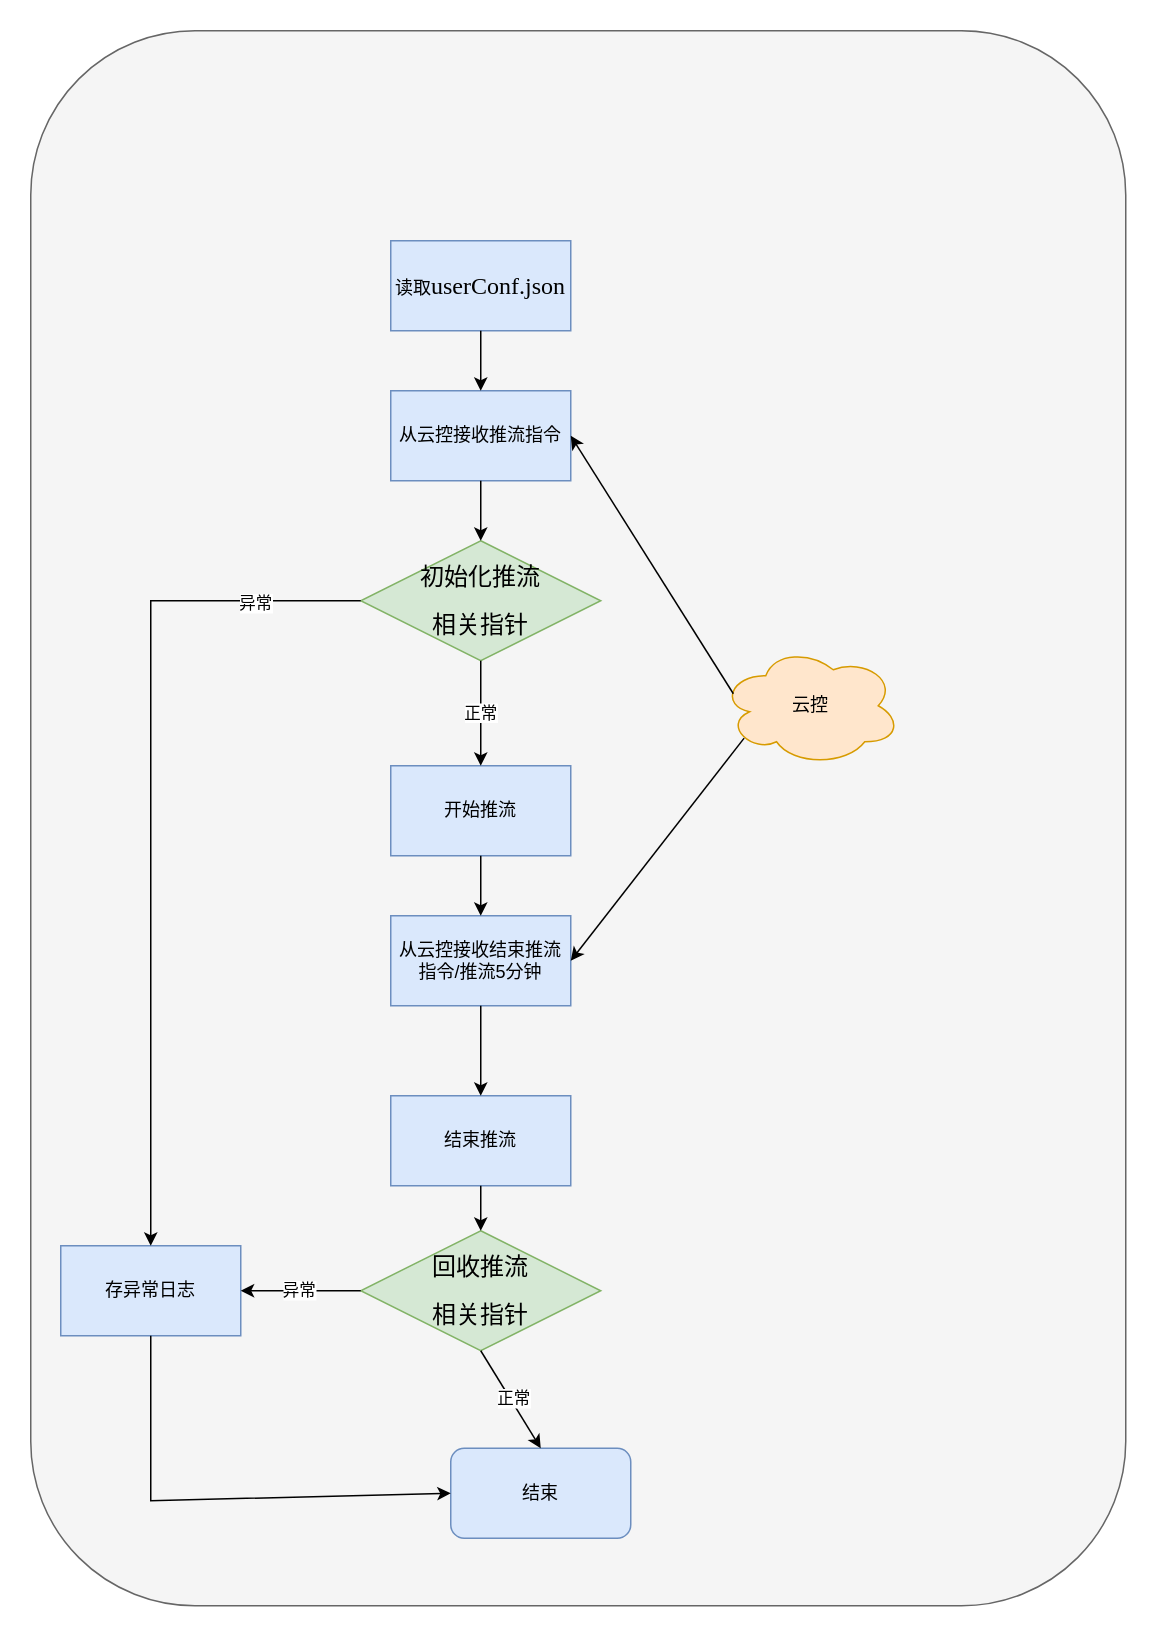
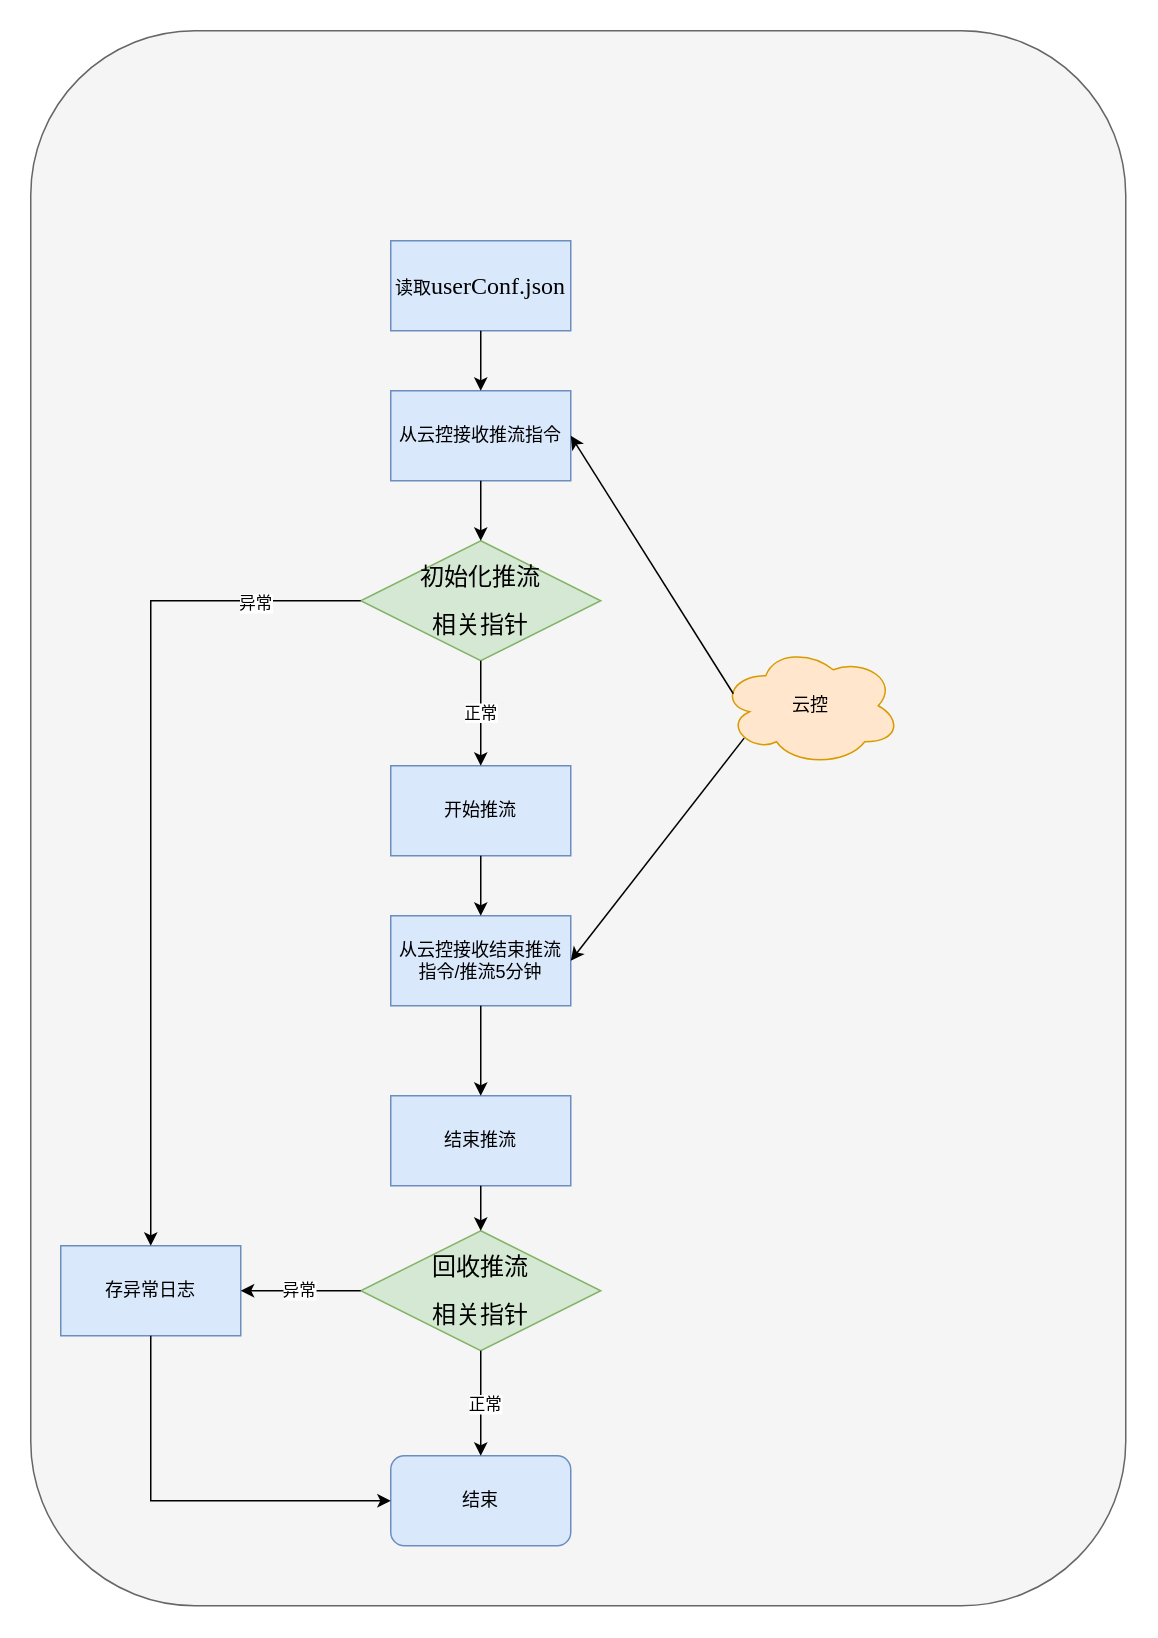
  <mxCell id="0" />
  <mxCell id="1" parent="0" />
  <mxCell id="2" value="" style="rounded=1;whiteSpace=wrap;html=1;fillColor=#f5f5f5;fontColor=#333333;strokeColor=#666666;" vertex="1" parent="1"><mxGeometry x="20" y="20" width="730" height="1050" as="geometry" /></mxCell>
  <mxCell id="3" value="读取&lt;span style=&quot;font-family: 等线; font-size: 12pt; background-color: initial;&quot;&gt;userConf.json&lt;/span&gt;" style="rounded=0;whiteSpace=wrap;html=1;fillColor=#dae8fc;strokeColor=#6c8ebf;" vertex="1" parent="1"><mxGeometry x="260" y="160" width="120" height="60" as="geometry" /></mxCell>
  <mxCell id="4" value="从云控接收推流指令" style="rounded=0;whiteSpace=wrap;html=1;fillColor=#dae8fc;strokeColor=#6c8ebf;" vertex="1" parent="1"><mxGeometry x="260" y="260" width="120" height="60" as="geometry" /></mxCell>
  <mxCell id="5" value="云控" style="ellipse;shape=cloud;whiteSpace=wrap;html=1;fillColor=#ffe6cc;strokeColor=#d79b00;" vertex="1" parent="1"><mxGeometry x="480" y="430" width="120" height="80" as="geometry" /></mxCell>
  <mxCell id="6" value="" style="endArrow=classic;html=1;rounded=0;entryX=1;entryY=0.5;entryDx=0;entryDy=0;exitX=0.07;exitY=0.4;exitDx=0;exitDy=0;exitPerimeter=0;" edge="1" parent="1" source="5" target="4"><mxGeometry width="50" height="50" relative="1" as="geometry"><mxPoint x="350" y="330" as="sourcePoint" /><mxPoint x="400" y="280" as="targetPoint" /></mxGeometry></mxCell>
  <mxCell id="7" value="&lt;p class=&quot;MsoNormal&quot;&gt;&lt;span style=&quot;mso-spacerun:'yes';font-family:仿宋;mso-ascii-font-family:等线;&lt;br/&gt;mso-hansi-font-family:等线;mso-bidi-font-family:'Times New Roman';font-size:12.0pt;&lt;br/&gt;mso-font-kerning:1.0pt;&quot;&gt;初始化推流&lt;/span&gt;&lt;/p&gt;&lt;p class=&quot;MsoNormal&quot;&gt;&lt;span style=&quot;mso-spacerun:'yes';font-family:仿宋;mso-ascii-font-family:等线;&lt;br/&gt;mso-hansi-font-family:等线;mso-bidi-font-family:'Times New Roman';font-size:12.0pt;&lt;br/&gt;mso-font-kerning:1.0pt;&quot;&gt;相&lt;/span&gt;&lt;span style=&quot;background-color: initial; font-family: 仿宋; font-size: 12pt;&quot;&gt;关&lt;/span&gt;&lt;span style=&quot;background-color: initial; font-family: 仿宋; font-size: 12pt;&quot;&gt;指针&lt;/span&gt;&lt;/p&gt;" style="rhombus;whiteSpace=wrap;html=1;fillColor=#d5e8d4;strokeColor=#82b366;" vertex="1" parent="1"><mxGeometry x="240" y="360" width="160" height="80" as="geometry" /></mxCell>
  <mxCell id="8" value="开始推流" style="rounded=0;whiteSpace=wrap;html=1;fillColor=#dae8fc;strokeColor=#6c8ebf;" vertex="1" parent="1"><mxGeometry x="260" y="510" width="120" height="60" as="geometry" /></mxCell>
  <mxCell id="9" value="存异常日志" style="rounded=0;whiteSpace=wrap;html=1;fillColor=#dae8fc;strokeColor=#6c8ebf;" vertex="1" parent="1"><mxGeometry x="40" y="830" width="120" height="60" as="geometry" /></mxCell>
  <mxCell id="10" value="从云控接收结束推流指令/推流5分钟" style="rounded=0;whiteSpace=wrap;html=1;fillColor=#dae8fc;strokeColor=#6c8ebf;" vertex="1" parent="1"><mxGeometry x="260" y="610" width="120" height="60" as="geometry" /></mxCell>
  <mxCell id="11" value="&lt;p class=&quot;MsoNormal&quot;&gt;&lt;span style=&quot;mso-spacerun:'yes';font-family:仿宋;mso-ascii-font-family:等线;&lt;br/&gt;mso-hansi-font-family:等线;mso-bidi-font-family:'Times New Roman';font-size:12.0pt;&lt;br/&gt;mso-font-kerning:1.0pt;&quot;&gt;回收推流&lt;/span&gt;&lt;/p&gt;&lt;p class=&quot;MsoNormal&quot;&gt;&lt;span style=&quot;mso-spacerun:'yes';font-family:仿宋;mso-ascii-font-family:等线;&lt;br/&gt;mso-hansi-font-family:等线;mso-bidi-font-family:'Times New Roman';font-size:12.0pt;&lt;br/&gt;mso-font-kerning:1.0pt;&quot;&gt;相&lt;/span&gt;&lt;span style=&quot;background-color: initial; font-family: 仿宋; font-size: 12pt;&quot;&gt;关&lt;/span&gt;&lt;span style=&quot;background-color: initial; font-family: 仿宋; font-size: 12pt;&quot;&gt;指针&lt;/span&gt;&lt;/p&gt;" style="rhombus;whiteSpace=wrap;html=1;fillColor=#d5e8d4;strokeColor=#82b366;" vertex="1" parent="1"><mxGeometry x="240" y="820" width="160" height="80" as="geometry" /></mxCell>
  <mxCell id="12" value="结束推流" style="rounded=0;whiteSpace=wrap;html=1;fillColor=#dae8fc;strokeColor=#6c8ebf;" vertex="1" parent="1"><mxGeometry x="260" y="730" width="120" height="60" as="geometry" /></mxCell>
- <mxCell id="13" value="结束" style="rounded=1;whiteSpace=wrap;html=1;fillColor=#dae8fc;strokeColor=#6c8ebf;" vertex="1" parent="1"><mxGeometry x="300" y="965" width="120" height="60" as="geometry" /></mxCell>
+ <mxCell id="13" value="结束" style="rounded=1;whiteSpace=wrap;html=1;fillColor=#dae8fc;strokeColor=#6c8ebf;" vertex="1" parent="1"><mxGeometry x="260" y="970" width="120" height="60" as="geometry" /></mxCell>
  <mxCell id="14" value="" style="endArrow=classic;html=1;rounded=0;exitX=0.5;exitY=1;exitDx=0;exitDy=0;" edge="1" parent="1" source="3" target="4"><mxGeometry width="50" height="50" relative="1" as="geometry"><mxPoint x="350" y="330" as="sourcePoint" /><mxPoint x="400" y="280" as="targetPoint" /></mxGeometry></mxCell>
  <mxCell id="15" value="" style="endArrow=classic;html=1;rounded=0;exitX=0.5;exitY=1;exitDx=0;exitDy=0;entryX=0.5;entryY=0;entryDx=0;entryDy=0;" edge="1" parent="1" source="4" target="7"><mxGeometry width="50" height="50" relative="1" as="geometry"><mxPoint x="350" y="530" as="sourcePoint" /><mxPoint x="400" y="480" as="targetPoint" /></mxGeometry></mxCell>
  <mxCell id="16" value="" style="endArrow=classic;html=1;rounded=0;exitX=0.5;exitY=1;exitDx=0;exitDy=0;entryX=0.5;entryY=0;entryDx=0;entryDy=0;" edge="1" parent="1" source="7" target="8"><mxGeometry width="50" height="50" relative="1" as="geometry"><mxPoint x="350" y="530" as="sourcePoint" /><mxPoint x="400" y="480" as="targetPoint" /></mxGeometry></mxCell>
  <mxCell id="17" value="正常" style="edgeLabel;html=1;align=center;verticalAlign=middle;resizable=0;points=[];" vertex="1" connectable="0" parent="16"><mxGeometry x="-0.029" y="-1" relative="1" as="geometry"><mxPoint as="offset" /></mxGeometry></mxCell>
  <mxCell id="18" value="" style="endArrow=classic;html=1;rounded=0;exitX=0;exitY=0.5;exitDx=0;exitDy=0;entryX=0.5;entryY=0;entryDx=0;entryDy=0;" edge="1" parent="1" source="7" target="9"><mxGeometry width="50" height="50" relative="1" as="geometry"><mxPoint x="50" y="500" as="sourcePoint" /><mxPoint x="100" y="450" as="targetPoint" /><Array as="points"><mxPoint x="100" y="400" /></Array></mxGeometry></mxCell>
  <mxCell id="19" value="异常" style="edgeLabel;html=1;align=center;verticalAlign=middle;resizable=0;points=[];" vertex="1" connectable="0" parent="18"><mxGeometry x="-0.75" y="1" relative="1" as="geometry"><mxPoint as="offset" /></mxGeometry></mxCell>
  <mxCell id="20" value="" style="endArrow=classic;html=1;rounded=0;exitX=0.5;exitY=1;exitDx=0;exitDy=0;" edge="1" parent="1" source="8" target="10"><mxGeometry width="50" height="50" relative="1" as="geometry"><mxPoint x="350" y="730" as="sourcePoint" /><mxPoint x="400" y="680" as="targetPoint" /></mxGeometry></mxCell>
  <mxCell id="21" value="" style="endArrow=classic;html=1;rounded=0;exitX=0.13;exitY=0.77;exitDx=0;exitDy=0;exitPerimeter=0;entryX=1;entryY=0.5;entryDx=0;entryDy=0;" edge="1" parent="1" source="5" target="10"><mxGeometry width="50" height="50" relative="1" as="geometry"><mxPoint x="510" y="665" as="sourcePoint" /><mxPoint x="560" y="615" as="targetPoint" /></mxGeometry></mxCell>
  <mxCell id="22" value="" style="endArrow=classic;html=1;rounded=0;exitX=0.5;exitY=1;exitDx=0;exitDy=0;entryX=0.5;entryY=0;entryDx=0;entryDy=0;" edge="1" parent="1" source="10" target="12"><mxGeometry width="50" height="50" relative="1" as="geometry"><mxPoint x="350" y="730" as="sourcePoint" /><mxPoint x="400" y="680" as="targetPoint" /></mxGeometry></mxCell>
  <mxCell id="23" value="" style="endArrow=classic;html=1;rounded=0;exitX=0.5;exitY=1;exitDx=0;exitDy=0;entryX=0.5;entryY=0;entryDx=0;entryDy=0;" edge="1" parent="1" source="12" target="11"><mxGeometry width="50" height="50" relative="1" as="geometry"><mxPoint x="350" y="830" as="sourcePoint" /><mxPoint x="400" y="780" as="targetPoint" /></mxGeometry></mxCell>
  <mxCell id="24" value="" style="endArrow=classic;html=1;rounded=0;exitX=0.5;exitY=1;exitDx=0;exitDy=0;entryX=0.5;entryY=0;entryDx=0;entryDy=0;" edge="1" parent="1" source="11" target="13"><mxGeometry width="50" height="50" relative="1" as="geometry"><mxPoint x="350" y="830" as="sourcePoint" /><mxPoint x="400" y="780" as="targetPoint" /></mxGeometry></mxCell>
  <mxCell id="25" value="正常" style="edgeLabel;html=1;align=center;verticalAlign=middle;resizable=0;points=[];" vertex="1" connectable="0" parent="24"><mxGeometry y="2" relative="1" as="geometry"><mxPoint as="offset" /></mxGeometry></mxCell>
  <mxCell id="26" value="" style="endArrow=classic;html=1;rounded=0;exitX=0.5;exitY=1;exitDx=0;exitDy=0;entryX=0;entryY=0.5;entryDx=0;entryDy=0;" edge="1" parent="1" source="9" target="13"><mxGeometry width="50" height="50" relative="1" as="geometry"><mxPoint x="350" y="830" as="sourcePoint" /><mxPoint x="400" y="780" as="targetPoint" /><Array as="points"><mxPoint x="100" y="1000" /></Array></mxGeometry></mxCell>
  <mxCell id="27" value="" style="endArrow=classic;html=1;rounded=0;exitX=0;exitY=0.5;exitDx=0;exitDy=0;entryX=1;entryY=0.5;entryDx=0;entryDy=0;" edge="1" parent="1" source="11" target="9"><mxGeometry width="50" height="50" relative="1" as="geometry"><mxPoint x="350" y="830" as="sourcePoint" /><mxPoint x="400" y="780" as="targetPoint" /></mxGeometry></mxCell>
  <mxCell id="28" value="异常" style="edgeLabel;html=1;align=center;verticalAlign=middle;resizable=0;points=[];" vertex="1" connectable="0" parent="27"><mxGeometry x="0.055" y="-1" relative="1" as="geometry"><mxPoint as="offset" /></mxGeometry></mxCell>
